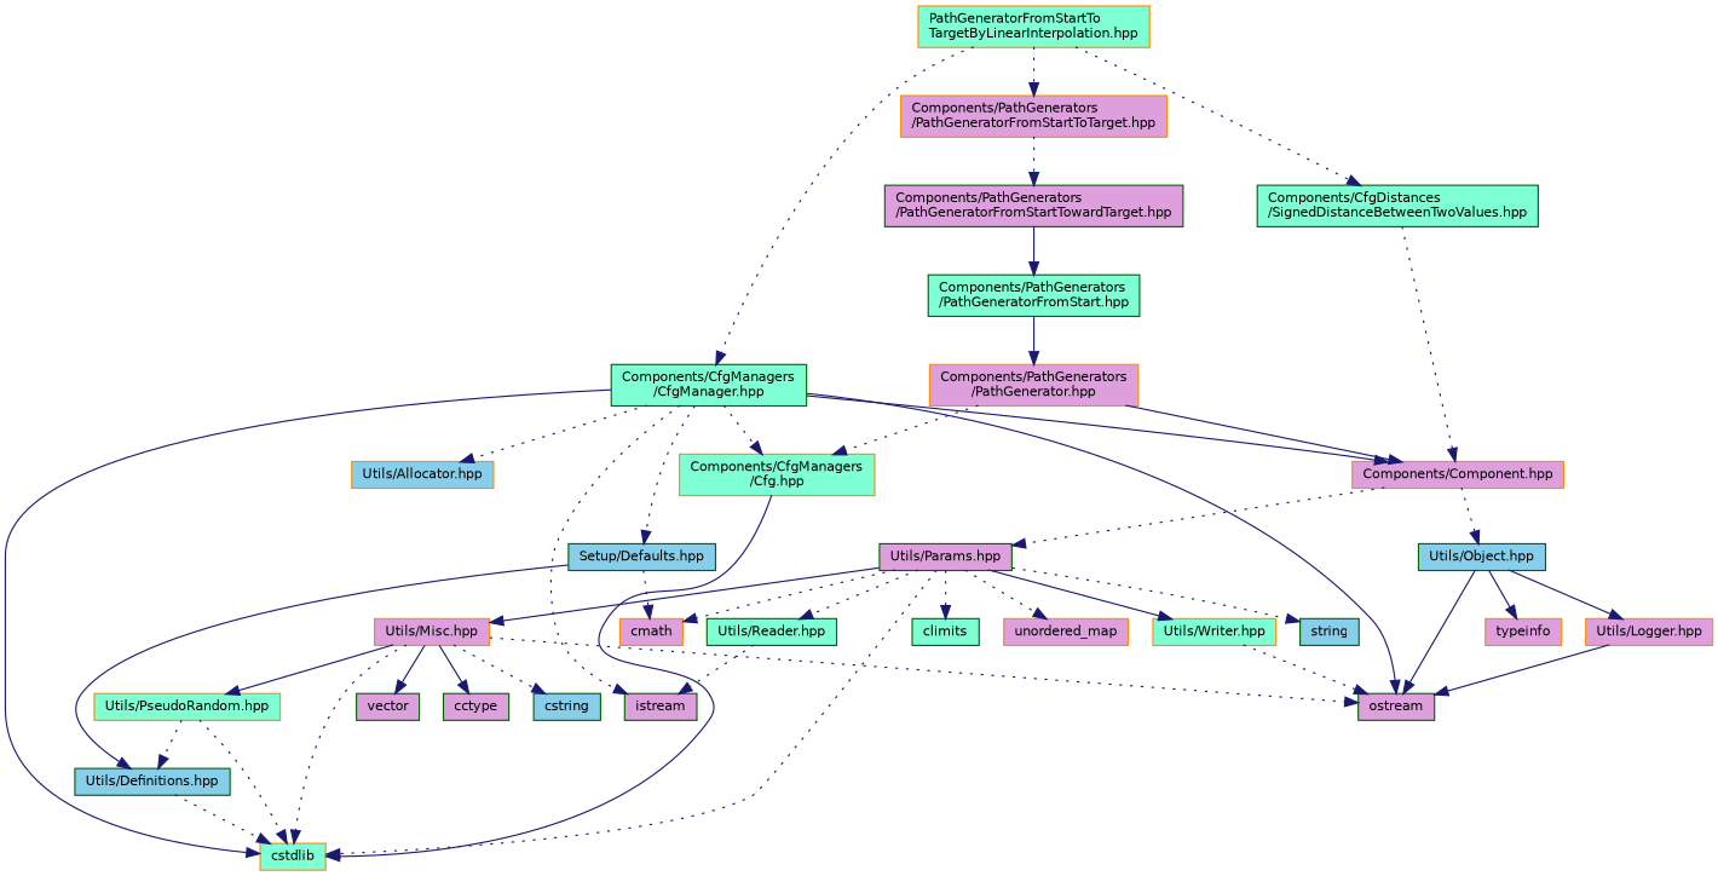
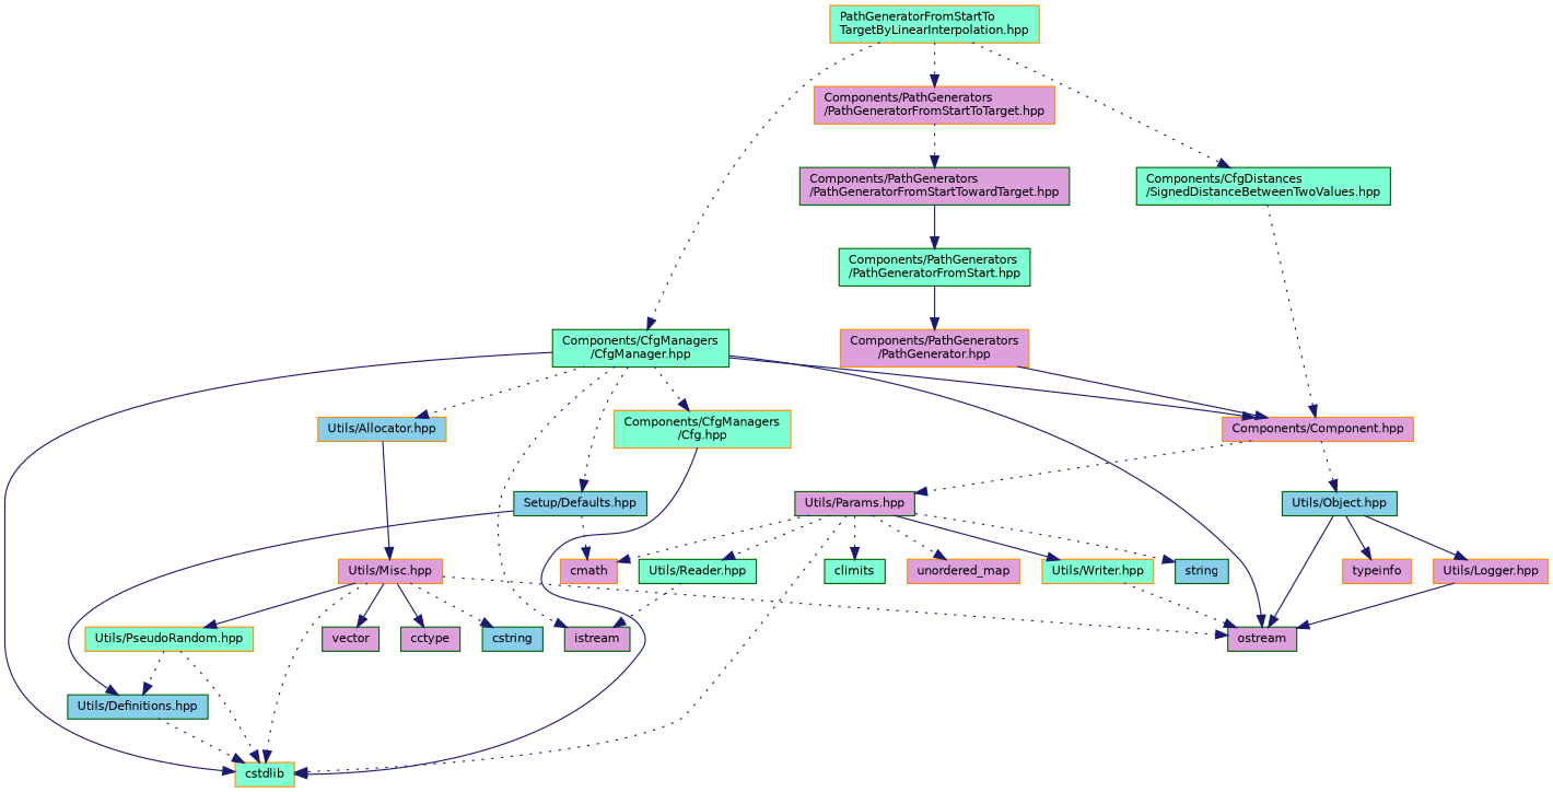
  digraph {
    node [color=darkgreen fillcolor=plum fontname=Helvetica fontsize=10 shape=record style=filled]
    edge [color=midnightblue fontname=Helvetica fontsize=10 labelfontname=Helvetica labelfontsize=10 style=dotted]
    n1 [color=darkorange fillcolor=aquamarine fontcolor=black height=0.2 label="PathGeneratorFromStartTo\lTargetByLinearInterpolation.hpp" width=0.4]
    n2 [color=darkorange height=0.2 label="Components/PathGenerators\l/PathGeneratorFromStartToTarget.hpp" width=0.4]
    n3 [fillcolor=aquamarine height=0.2 label="Components/CfgManagers\l/CfgManager.hpp" width=0.4]
    n4 [fillcolor=aquamarine height=0.2 label="Components/CfgDistances\l/SignedDistanceBetweenTwoValues.hpp" width=0.4]
    n5 [height=0.2 label="Components/PathGenerators\l/PathGeneratorFromStartTowardTarget.hpp" width=0.4]
    n6 [color=darkorange fillcolor=aquamarine height=0.2 label="Components/CfgManagers\l/Cfg.hpp" width=0.4]
    n7 [color=darkorange height=0.2 label="Components/Component.hpp" width=0.4]
    n8 [color=darkorange fillcolor=aquamarine height=0.2 label=cstdlib width=0.4]
    n9 [height=0.2 label=ostream width=0.4]
    n10 [height=0.2 label=istream width=0.4]
    n11 [fillcolor=skyblue height=0.2 label="Setup/Defaults.hpp" width=0.4]
    n12 [color=darkorange fillcolor=skyblue height=0.2 label="Utils/Allocator.hpp" width=0.4]
    n13 [fillcolor=aquamarine height=0.2 label="Components/PathGenerators\l/PathGeneratorFromStart.hpp" width=0.4]
    n14 [color=darkorange height=0.2 label="Components/PathGenerators\l/PathGenerator.hpp" width=0.4]
    n15 [fillcolor=skyblue height=0.2 label="Utils/Object.hpp" width=0.4]
    n16 [height=0.2 label="Utils/Params.hpp" width=0.4]
    n17 [color=darkorange height=0.2 label="Utils/Logger.hpp" width=0.4]
    n18 [color=darkorange height=0.2 label=typeinfo width=0.4]
    n19 [fillcolor=aquamarine height=0.2 label="Utils/Reader.hpp" width=0.4]
    n20 [color=darkorange fillcolor=aquamarine height=0.2 label="Utils/Writer.hpp" width=0.4]
    n21 [color=darkorange height=0.2 label="Utils/Misc.hpp" width=0.4]
    n22 [fillcolor=skyblue height=0.2 label=string width=0.4]
    n23 [fillcolor=aquamarine height=0.2 label=climits width=0.4]
    n24 [color=darkorange height=0.2 label=cmath width=0.4]
    n25 [color=darkorange height=0.2 label=unordered_map width=0.4]
    n26 [fillcolor=skyblue height=0.2 label="Utils/Definitions.hpp" width=0.4]
    n27 [color=darkorange fillcolor=aquamarine height=0.2 label="Utils/PseudoRandom.hpp" width=0.4]
    n28 [height=0.2 label=vector width=0.4]
    n29 [height=0.2 label=cctype width=0.4]
    n30 [fillcolor=skyblue height=0.2 label=cstring width=0.4]
    n1 -> n2
    n1 -> n3
    n1 -> n4
    n2 -> n5
    n3 -> n6
    n3 -> n7 [style=solid]
    n3 -> n8 [style=solid]
    n3 -> n9 [style=solid]
    n3 -> n10
    n3 -> n11
    n3 -> n12
    n4 -> n7
    n5 -> n13 [style=solid]
    n6 -> n8 [style=solid]
    n7 -> n15
    n7 -> n16
    n11 -> n24
    n11 -> n26 [style=solid]
    n13 -> n14 [style=solid]
-   n14 -> n6
    n14 -> n7 [style=solid]
    n15 -> n9 [style=solid]
    n15 -> n17 [style=solid]
    n15 -> n18 [style=solid]
    n16 -> n8
    n16 -> n19
    n16 -> n20 [style=solid]
-   n16 -> n21 [style=solid]
+   n12 -> n21 [style=solid]
    n16 -> n22
    n16 -> n23
    n16 -> n24
    n16 -> n25
    n17 -> n9 [style=solid]
    n19 -> n10
    n20 -> n9
    n21 -> n8
    n21 -> n9
    n21 -> n27 [style=solid]
    n21 -> n28 [style=solid]
    n21 -> n29 [style=solid]
    n21 -> n30
    n26 -> n8
    n27 -> n8
    n27 -> n26
  }
